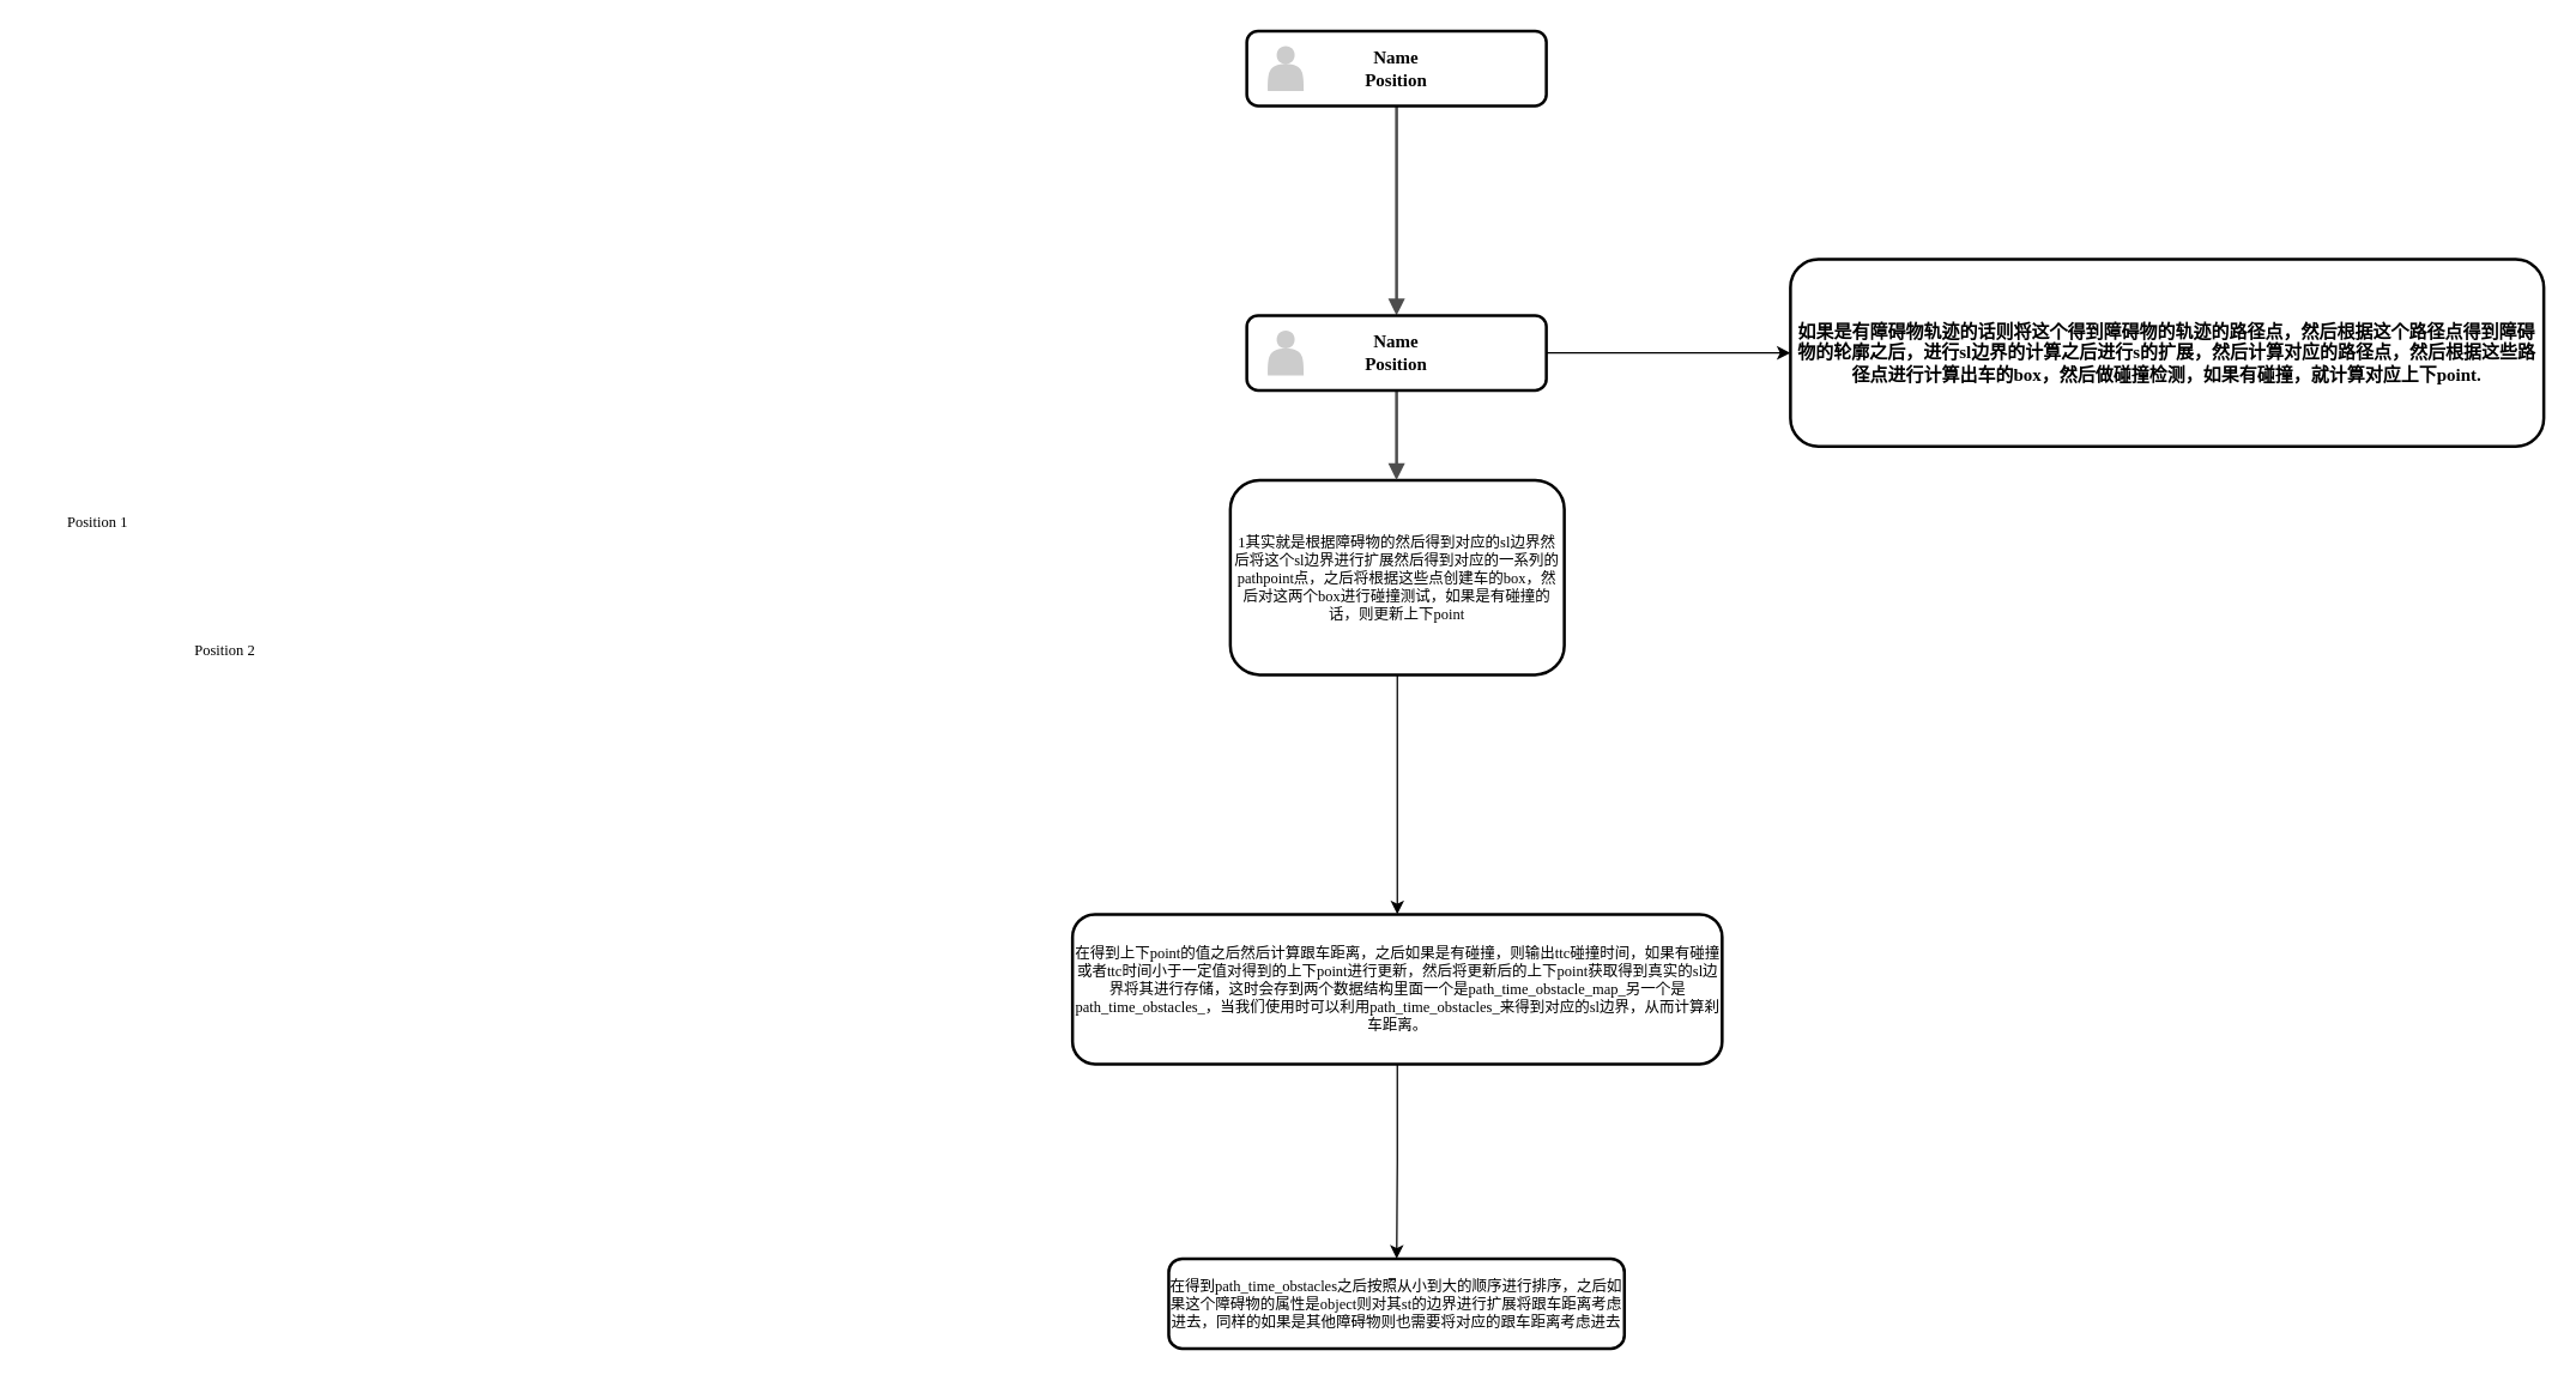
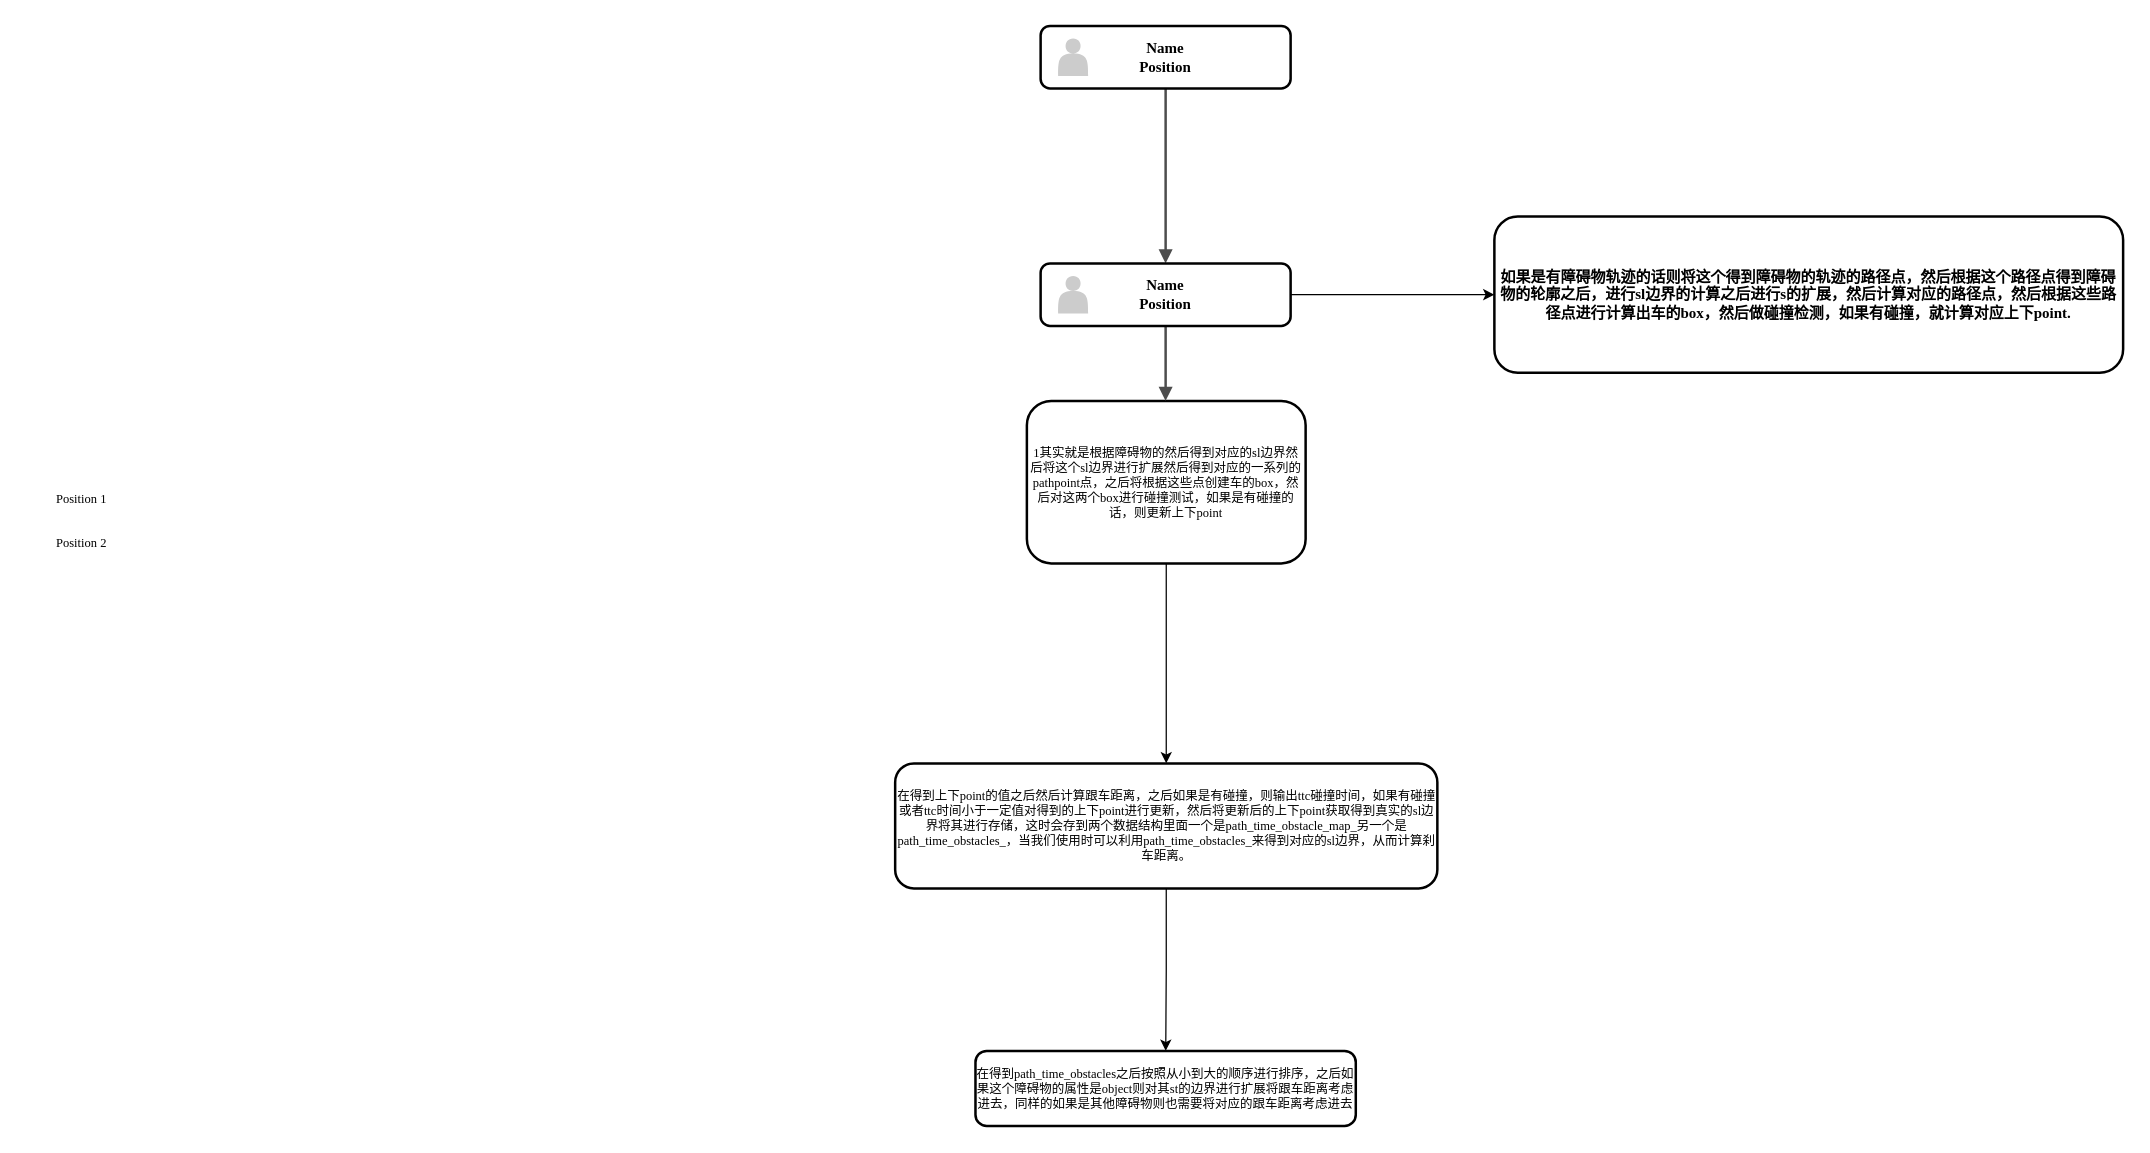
  <mxCell id="0" />
  <mxCell id="1" parent="0" />
  <mxCell id="2" value="" style="edgeStyle=orthogonalEdgeStyle;rounded=0;orthogonalLoop=1;jettySize=auto;html=1;" edge="1" parent="1" source="3" target="15"><mxGeometry relative="1" as="geometry" /></mxCell>
  <mxCell id="3" value="1其实就是根据障碍物的然后得到对应的sl边界然后将这个sl边界进行扩展然后得到对应的一系列的pathpoint点，之后将根据这些点创建车的box，然后对这两个box进行碰撞测试，如果是有碰撞的话，则更新上下point" style="whiteSpace=wrap;html=1;rounded=1;shadow=0;comic=0;strokeWidth=2;fontFamily=Verdana;align=center;fontSize=10;" parent="1" vertex="1"><mxGeometry x="821" y="320" width="223" height="130" as="geometry" /></mxCell>
  <mxCell id="4" value="" style="edgeStyle=orthogonalEdgeStyle;rounded=1;html=1;labelBackgroundColor=none;endArrow=block;endFill=1;strokeColor=#4D4D4D;strokeWidth=2;fontFamily=Verdana;fontSize=12;fontStyle=1" parent="1" source="11" target="9" edge="1"><mxGeometry relative="1" as="geometry" /></mxCell>
  <mxCell id="5" value="" style="edgeStyle=elbowEdgeStyle;rounded=1;html=1;labelBackgroundColor=none;endArrow=block;endFill=1;strokeColor=#4D4D4D;strokeWidth=2;fontFamily=Verdana;fontSize=10;" parent="1" source="9" target="3" edge="1"><mxGeometry relative="1" as="geometry" /></mxCell>
- <mxCell id="6" value="Position 1" style="text;html=1;strokeColor=none;fillColor=none;align=center;verticalAlign=middle;whiteSpace=wrap;rounded=1;shadow=0;comic=0;fontFamily=Verdana;fontSize=10;" parent="1" vertex="1"><mxGeometry x="20" y="335" width="90" height="25" as="geometry" /></mxCell>
- <mxCell id="7" value="Position 2" style="text;html=1;strokeColor=none;fillColor=none;align=center;verticalAlign=middle;whiteSpace=wrap;rounded=1;shadow=0;comic=0;fontFamily=Verdana;fontSize=10;" parent="1" vertex="1"><mxGeometry x="105" y="420" width="90" height="25" as="geometry" /></mxCell>
+ <mxCell id="6" value="Position 1" style="text;html=1;strokeColor=none;fillColor=none;align=center;verticalAlign=middle;whiteSpace=wrap;rounded=1;shadow=0;comic=0;fontFamily=Verdana;fontSize=10;" parent="1" vertex="1"><mxGeometry x="20" y="385" width="90" height="25" as="geometry" /></mxCell>
+ <mxCell id="7" value="Position 2" style="text;html=1;strokeColor=none;fillColor=none;align=center;verticalAlign=middle;whiteSpace=wrap;rounded=1;shadow=0;comic=0;fontFamily=Verdana;fontSize=10;" parent="1" vertex="1"><mxGeometry x="20" y="420" width="90" height="25" as="geometry" /></mxCell>
  <mxCell id="8" value="" style="edgeStyle=orthogonalEdgeStyle;rounded=0;orthogonalLoop=1;jettySize=auto;html=1;" edge="1" parent="1" source="9" target="13"><mxGeometry relative="1" as="geometry" /></mxCell>
  <mxCell id="9" value="Name&lt;div&gt;&lt;span&gt;Position&lt;/span&gt;&lt;/div&gt;" style="whiteSpace=wrap;html=1;rounded=1;shadow=0;comic=0;strokeWidth=2;fontFamily=Verdana;align=center;fontSize=12;fontStyle=1" parent="1" vertex="1"><mxGeometry x="832" y="210" width="200" height="50" as="geometry" /></mxCell>
  <mxCell id="10" value="" style="shape=actor;whiteSpace=wrap;html=1;rounded=0;shadow=0;comic=0;strokeWidth=1;fillColor=#CCCCCC;fontFamily=Verdana;align=center;strokeColor=none;fontSize=12;fontStyle=1" parent="1" vertex="1"><mxGeometry x="846" y="220" width="24" height="30" as="geometry" /></mxCell>
  <mxCell id="11" value="Name&lt;div&gt;&lt;span&gt;Position&lt;/span&gt;&lt;/div&gt;" style="whiteSpace=wrap;html=1;rounded=1;shadow=0;comic=0;strokeWidth=2;fontFamily=Verdana;align=center;fontSize=12;fontStyle=1" parent="1" vertex="1"><mxGeometry x="832" y="20" width="200" height="50" as="geometry" /></mxCell>
  <mxCell id="12" value="" style="shape=actor;whiteSpace=wrap;html=1;rounded=0;shadow=0;comic=0;strokeWidth=1;fillColor=#CCCCCC;fontFamily=Verdana;align=center;strokeColor=none;fontSize=12;fontStyle=1" parent="1" vertex="1"><mxGeometry x="846" y="30" width="24" height="30" as="geometry" /></mxCell>
  <mxCell id="13" value="如果是有障碍物轨迹的话则将这个得到障碍物的轨迹的路径点，然后根据这个路径点得到障碍物的轮廓之后，进行sl边界的计算之后进行s的扩展，然后计算对应的路径点，然后根据这些路径点进行计算出车的box，然后做碰撞检测，如果有碰撞，就计算对应上下point." style="whiteSpace=wrap;html=1;fontFamily=Verdana;rounded=1;shadow=0;comic=0;strokeWidth=2;fontStyle=1;" vertex="1" parent="1"><mxGeometry x="1195" y="172.5" width="503" height="125" as="geometry" /></mxCell>
  <mxCell id="14" value="" style="edgeStyle=orthogonalEdgeStyle;rounded=0;orthogonalLoop=1;jettySize=auto;html=1;" edge="1" parent="1" source="15" target="16"><mxGeometry relative="1" as="geometry" /></mxCell>
  <mxCell id="15" value="在得到上下point的值之后然后计算跟车距离，之后如果是有碰撞，则输出ttc碰撞时间，如果有碰撞或者ttc时间小于一定值对得到的上下point进行更新，然后将更新后的上下point获取得到真实的sl边界将其进行存储，这时会存到两个数据结构里面一个是path_time_obstacle_map_另一个是path_time_obstacles_，当我们使用时可以利用path_time_obstacles_来得到对应的sl边界，从而计算刹车距离。" style="whiteSpace=wrap;html=1;fontSize=10;fontFamily=Verdana;rounded=1;shadow=0;comic=0;strokeWidth=2;" vertex="1" parent="1"><mxGeometry x="715.63" y="610" width="433.75" height="100" as="geometry" /></mxCell>
  <mxCell id="16" value="在得到path_time_obstacles之后按照从小到大的顺序进行排序，之后如果这个障碍物的属性是object则对其st的边界进行扩展将跟车距离考虑进去，同样的如果是其他障碍物则也需要将对应的跟车距离考虑进去" style="whiteSpace=wrap;html=1;fontSize=10;fontFamily=Verdana;rounded=1;shadow=0;comic=0;strokeWidth=2;" vertex="1" parent="1"><mxGeometry x="779.88" y="840" width="304.25" height="60" as="geometry" /></mxCell>
